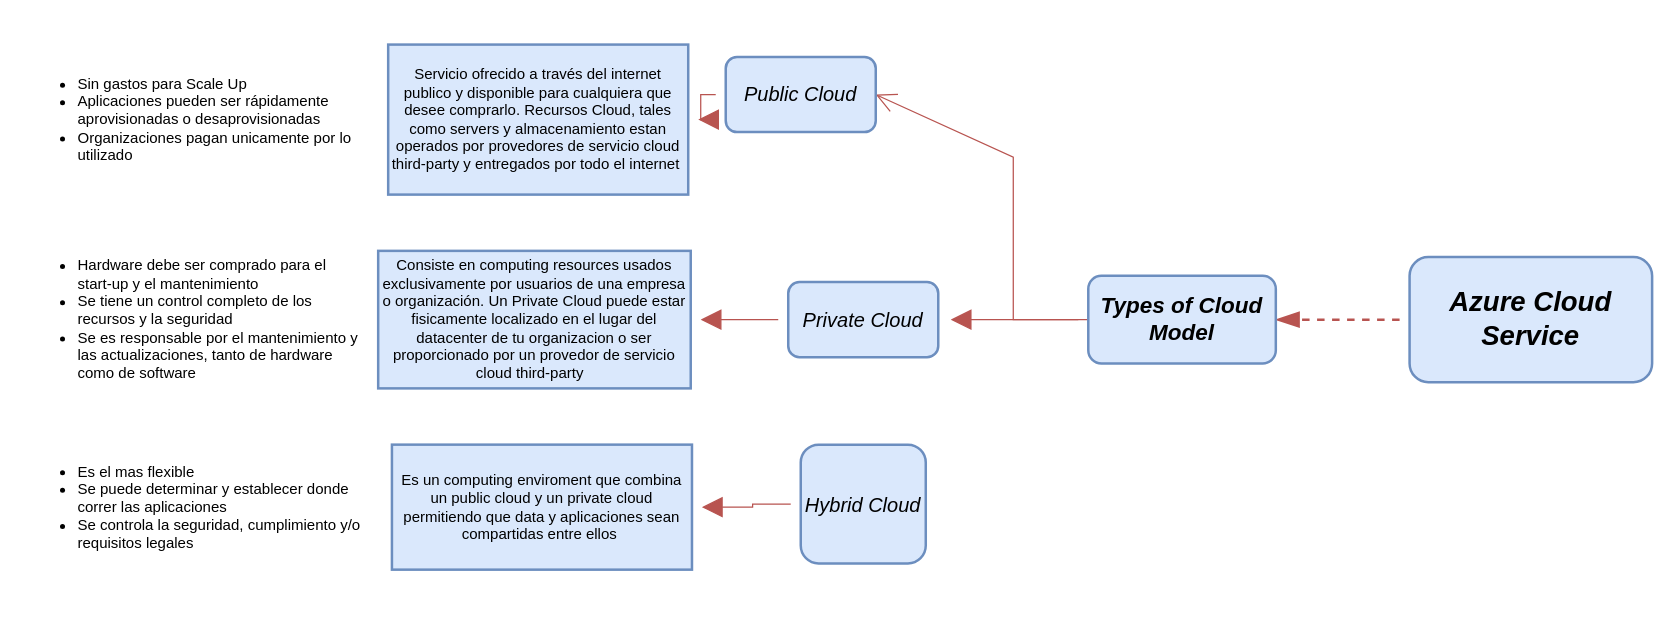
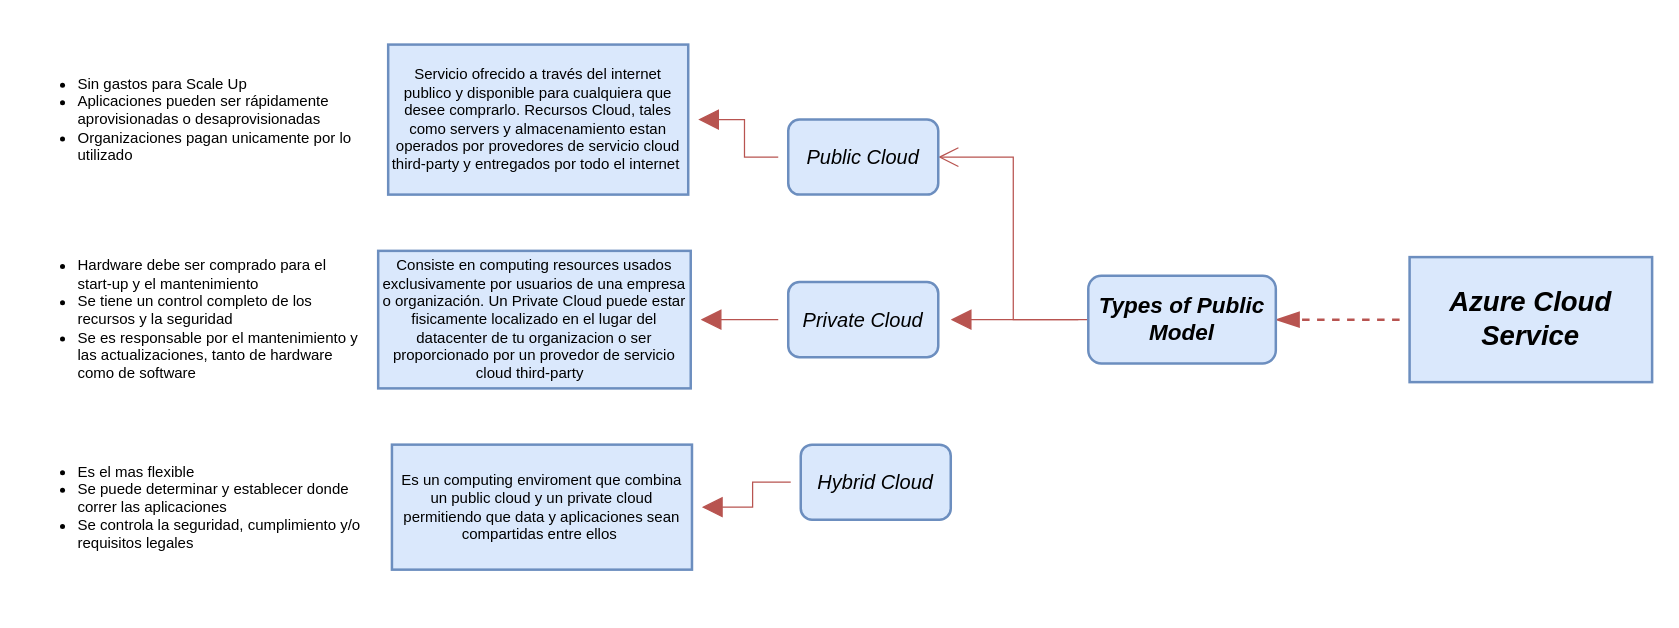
  <mxCell id="0" />
  <mxCell id="1" parent="0" />
  <mxCell id="2" value="" style="endArrow=blockThin;html=1;startSize=14;endSize=14;sourcePerimeterSpacing=8;targetPerimeterSpacing=8;rounded=0;entryX=1;entryY=0.5;entryDx=0;entryDy=0;endFill=1;dashed=1;strokeWidth=2;fillColor=#f8cecc;strokeColor=#b85450;" edge="1" parent="1" source="3" target="6"><mxGeometry relative="1" as="geometry" /></mxCell>
- <mxCell id="3" value="&lt;font style=&quot;font-size: 22px&quot;&gt;&lt;b&gt;&lt;i&gt;Azure Cloud Service&lt;/i&gt;&lt;/b&gt;&lt;/font&gt;" style="rounded=1;whiteSpace=wrap;html=1;hachureGap=4;pointerEvents=0;fillColor=#dae8fc;strokeColor=#6c8ebf;strokeWidth=2;" vertex="1" parent="1"><mxGeometry x="1127" y="205" width="194" height="100" as="geometry" /></mxCell>
+ <mxCell id="3" value="&lt;font style=&quot;font-size: 22px&quot;&gt;&lt;b&gt;&lt;i&gt;Azure Cloud Service&lt;/i&gt;&lt;/b&gt;&lt;/font&gt;" style="whiteSpace=wrap;html=1;hachureGap=4;pointerEvents=0;fillColor=#dae8fc;strokeColor=#6c8ebf;strokeWidth=2;rounded=0;" vertex="1" parent="1"><mxGeometry x="1127" y="205" width="194" height="100" as="geometry" /></mxCell>
  <mxCell id="4" value="" style="endArrow=open;html=1;startSize=14;endSize=14;sourcePerimeterSpacing=8;targetPerimeterSpacing=8;rounded=0;exitX=0;exitY=0.5;exitDx=0;exitDy=0;endFill=1;fillColor=#f8cecc;strokeColor=#b85450;entryX=1;entryY=0.5;entryDx=0;entryDy=0;" edge="1" parent="1" source="6" target="8"><mxGeometry relative="1" as="geometry"><mxPoint x="760" y="155" as="targetPoint" /><Array as="points"><mxPoint y="255" x="810" /><mxPoint y="125" x="810" /></Array></mxGeometry></mxCell>
  <mxCell id="5" value="" style="edgeStyle=orthogonalEdgeStyle;rounded=0;orthogonalLoop=1;jettySize=auto;html=1;startSize=14;endSize=14;sourcePerimeterSpacing=8;targetPerimeterSpacing=8;endArrow=block;endFill=1;fillColor=#f8cecc;strokeColor=#b85450;" edge="1" parent="1" source="6"><mxGeometry relative="1" as="geometry"><mxPoint x="760" y="255" as="targetPoint" /></mxGeometry></mxCell>
- <mxCell id="6" value="&lt;font style=&quot;font-size: 18px&quot;&gt;&lt;b&gt;&lt;i&gt;Types of Cloud Model&lt;/i&gt;&lt;/b&gt;&lt;/font&gt;" style="whiteSpace=wrap;html=1;rounded=1;strokeColor=#6c8ebf;strokeWidth=2;fillColor=#dae8fc;hachureGap=4;" vertex="1" parent="1"><mxGeometry x="870" y="220" width="150" height="70" as="geometry" /></mxCell>
+ <mxCell id="6" value="&lt;font style=&quot;font-size: 18px&quot;&gt;&lt;b&gt;&lt;i&gt;Types of Public Model&lt;/i&gt;&lt;/b&gt;&lt;/font&gt;" style="whiteSpace=wrap;html=1;rounded=1;strokeColor=#6c8ebf;strokeWidth=2;fillColor=#dae8fc;hachureGap=4;" vertex="1" parent="1"><mxGeometry x="870" y="220" width="150" height="70" as="geometry" /></mxCell>
  <mxCell id="7" value="" style="edgeStyle=orthogonalEdgeStyle;rounded=0;orthogonalLoop=1;jettySize=auto;html=1;startSize=14;endSize=14;sourcePerimeterSpacing=8;targetPerimeterSpacing=8;endArrow=block;endFill=1;fillColor=#f8cecc;strokeColor=#b85450;" edge="1" parent="1" source="8" target="13"><mxGeometry relative="1" as="geometry" /></mxCell>
- <mxCell id="8" value="&lt;font style=&quot;font-size: 16px&quot;&gt;&lt;i&gt;Public Cloud&lt;/i&gt;&lt;/font&gt;" style="whiteSpace=wrap;html=1;rounded=1;strokeColor=#6c8ebf;strokeWidth=2;fillColor=#dae8fc;hachureGap=4;" vertex="1" parent="1"><mxGeometry x="580" y="45" width="120" height="60" as="geometry" /></mxCell>
+ <mxCell id="8" value="&lt;font style=&quot;font-size: 16px&quot;&gt;&lt;i&gt;Public Cloud&lt;/i&gt;&lt;/font&gt;" style="whiteSpace=wrap;html=1;rounded=1;strokeColor=#6c8ebf;strokeWidth=2;fillColor=#dae8fc;hachureGap=4;" vertex="1" parent="1"><mxGeometry x="630" y="95" width="120" height="60" as="geometry" /></mxCell>
  <mxCell id="9" value="" style="edgeStyle=orthogonalEdgeStyle;rounded=0;orthogonalLoop=1;jettySize=auto;html=1;endArrow=block;endFill=1;startSize=14;endSize=14;sourcePerimeterSpacing=8;targetPerimeterSpacing=8;strokeWidth=1;fillColor=#f8cecc;strokeColor=#b85450;" edge="1" parent="1" source="10" target="14"><mxGeometry relative="1" as="geometry" /></mxCell>
  <mxCell id="10" value="&lt;font style=&quot;font-size: 16px&quot;&gt;&lt;i&gt;Private Cloud&lt;/i&gt;&lt;/font&gt;" style="whiteSpace=wrap;html=1;rounded=1;strokeColor=#6c8ebf;strokeWidth=2;fillColor=#dae8fc;hachureGap=4;" vertex="1" parent="1"><mxGeometry x="630" y="225" width="120" height="60" as="geometry" /></mxCell>
  <mxCell id="11" value="" style="edgeStyle=orthogonalEdgeStyle;rounded=0;orthogonalLoop=1;jettySize=auto;html=1;endArrow=block;endFill=1;startSize=14;endSize=14;sourcePerimeterSpacing=8;targetPerimeterSpacing=8;fillColor=#f8cecc;strokeColor=#b85450;" edge="1" parent="1" source="12" target="15"><mxGeometry relative="1" as="geometry" /></mxCell>
- <mxCell id="12" value="&lt;i&gt;&lt;font style=&quot;font-size: 16px&quot;&gt;Hybrid Cloud&lt;/font&gt;&lt;/i&gt;" style="whiteSpace=wrap;html=1;rounded=1;strokeColor=#6c8ebf;strokeWidth=2;fillColor=#dae8fc;hachureGap=4;" vertex="1" parent="1"><mxGeometry x="640" y="355" width="100" height="95" as="geometry" /></mxCell>
+ <mxCell id="12" value="&lt;i&gt;&lt;font style=&quot;font-size: 16px&quot;&gt;Hybrid Cloud&lt;/font&gt;&lt;/i&gt;" style="whiteSpace=wrap;html=1;rounded=1;strokeColor=#6c8ebf;strokeWidth=2;fillColor=#dae8fc;hachureGap=4;" vertex="1" parent="1"><mxGeometry x="640" y="355" width="120" height="60" as="geometry" /></mxCell>
  <mxCell id="13" value="Servicio ofrecido a través del internet publico y disponible para cualquiera que desee comprarlo. Recursos Cloud, tales como servers y almacenamiento estan operados por provedores de servicio cloud third-party y entregados por todo el internet&amp;nbsp;" style="whiteSpace=wrap;html=1;rounded=0;strokeColor=#6c8ebf;strokeWidth=2;fillColor=#dae8fc;hachureGap=4;" vertex="1" parent="1"><mxGeometry x="310" y="35" width="240" height="120" as="geometry" /></mxCell>
  <mxCell id="14" value="Consiste en computing resources usados exclusivamente por usuarios de una empresa o organización. Un Private Cloud puede estar fisicamente localizado en el lugar del datacenter de tu organizacion o ser proporcionado por un provedor de servicio cloud third-party&amp;nbsp;&amp;nbsp;" style="whiteSpace=wrap;html=1;rounded=0;strokeColor=#6c8ebf;strokeWidth=2;fillColor=#dae8fc;hachureGap=4;" vertex="1" parent="1"><mxGeometry x="302" y="200" width="250" height="110" as="geometry" /></mxCell>
  <mxCell id="15" value="Es un computing enviroment que combina un public cloud y un private cloud permitiendo que data y aplicaciones sean compartidas entre ellos&amp;nbsp;" style="whiteSpace=wrap;html=1;rounded=0;strokeColor=#6c8ebf;strokeWidth=2;fillColor=#dae8fc;hachureGap=4;" vertex="1" parent="1"><mxGeometry x="313" y="355" width="240" height="100" as="geometry" /></mxCell>
  <mxCell id="16" value="&lt;ul&gt;&lt;li&gt;Sin gastos para Scale Up&lt;/li&gt;&lt;li&gt;Aplicaciones pueden ser rápidamente aprovisionadas o desaprovisionadas&lt;/li&gt;&lt;li&gt;Organizaciones pagan unicamente por lo utilizado&amp;nbsp;&amp;nbsp;&lt;/li&gt;&lt;/ul&gt;" style="text;html=1;strokeColor=none;fillColor=none;align=left;verticalAlign=middle;whiteSpace=wrap;rounded=0;hachureGap=4;pointerEvents=0;" vertex="1" parent="1"><mxGeometry x="20" y="20" width="270" height="150" as="geometry" /></mxCell>
  <mxCell id="17" value="&lt;ul&gt;&lt;li&gt;Hardware debe ser comprado para el start-up y el mantenimiento&lt;/li&gt;&lt;li&gt;Se tiene un control completo de los recursos y la seguridad&lt;/li&gt;&lt;li&gt;Se es responsable por el mantenimiento y las actualizaciones, tanto de hardware como de software&lt;/li&gt;&lt;/ul&gt;" style="text;html=1;strokeColor=none;fillColor=none;align=left;verticalAlign=middle;whiteSpace=wrap;rounded=0;hachureGap=4;pointerEvents=0;" vertex="1" parent="1"><mxGeometry x="20" y="180" width="270" height="150" as="geometry" /></mxCell>
  <mxCell id="18" value="&lt;ul&gt;&lt;li&gt;Es el mas flexible&lt;/li&gt;&lt;li&gt;Se puede determinar y establecer donde correr las aplicaciones&lt;/li&gt;&lt;li&gt;Se controla la seguridad, cumplimiento y/o requisitos legales&lt;/li&gt;&lt;/ul&gt;" style="text;html=1;strokeColor=none;fillColor=none;align=left;verticalAlign=middle;whiteSpace=wrap;rounded=0;hachureGap=4;pointerEvents=0;" vertex="1" parent="1"><mxGeometry x="20" y="330" width="270" height="150" as="geometry" /></mxCell>
